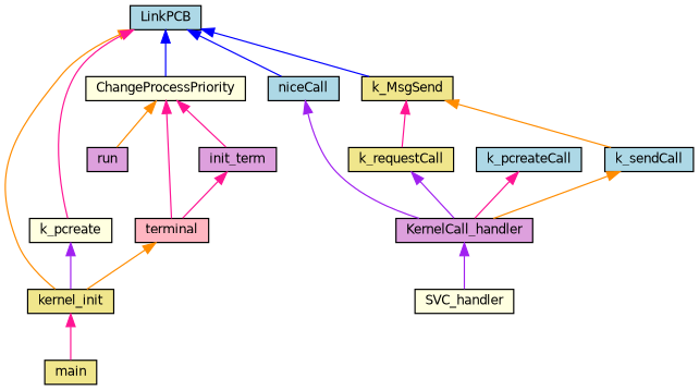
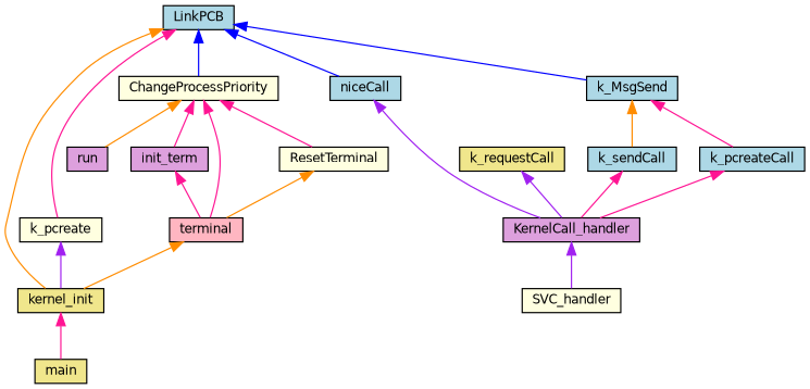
  digraph {
    rankdir=TB
    node [color=black fillcolor=lightblue fontname=Helvetica fontsize=10 shape=record style=filled]
    edge [color=deeppink dir=back fontname=Helvetica fontsize=10 labelfontname=Helvetica labelfontsize=10 style=solid]
    n1 [fontcolor=black height=0.2 label=LinkPCB width=0.4]
    n2 [fillcolor=lightyellow height=0.2 label=ChangeProcessPriority width=0.4]
    n3 [fillcolor=khaki height=0.2 label=kernel_init width=0.4]
-   n4 [fillcolor=khaki height=0.2 label=k_MsgSend width=0.4]
+   n4 [height=0.2 label=k_MsgSend width=0.4]
    n5 [fillcolor=lightyellow height=0.2 label=k_pcreate width=0.4]
    n6 [height=0.2 label=niceCall width=0.4]
    n7 [fillcolor=plum height=0.2 label=init_term width=0.4]
    n8 [fillcolor=lightpink height=0.2 label=terminal width=0.4]
+   n9 [fillcolor=lightyellow height=0.2 label=ResetTerminal width=0.4]
    n10 [fillcolor=plum height=0.2 label=run width=0.4]
    n11 [fillcolor=khaki height=0.2 label=main width=0.4]
    n12 [fillcolor=khaki height=0.2 label=k_requestCall width=0.4]
    n13 [height=0.2 label=k_sendCall width=0.4]
    n14 [fillcolor=plum height=0.2 label=KernelCall_handler width=0.4]
    n15 [fillcolor=lightyellow height=0.2 label=SVC_handler width=0.4]
    n16 [height=0.2 label=k_pcreateCall width=0.4]
    n1 -> n2 [color=blue]
    n1 -> n3 [color=darkorange]
    n1 -> n4 [color=blue]
    n1 -> n5
    n1 -> n6 [color=blue]
    n2 -> n7
    n2 -> n8
+   n2 -> n9
    n2 -> n10 [color=darkorange]
    n3 -> n11
-   n4 -> n12
+   n4 -> n16
    n4 -> n13 [color=darkorange]
    n5 -> n3 [color=purple]
    n6 -> n14 [color=purple]
    n7 -> n8
    n8 -> n3 [color=darkorange]
+   n9 -> n8 [color=darkorange]
    n12 -> n14 [color=purple]
-   n13 -> n14 [color=darkorange]
+   n13 -> n14
    n14 -> n15 [color=purple]
    n16 -> n14
  }
